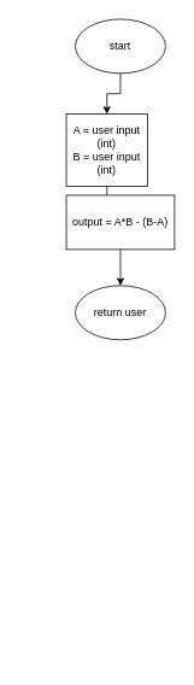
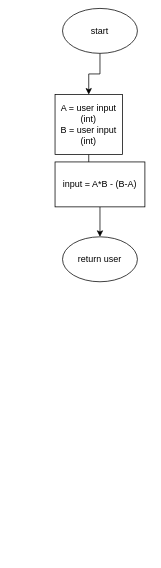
  <mxCell id="0" />
  <mxCell id="1" parent="0" />
  <mxCell id="2" style="edgeStyle=orthogonalEdgeStyle;rounded=0;orthogonalLoop=1;jettySize=auto;html=1;exitX=0.5;exitY=1;exitDx=0;exitDy=0;entryX=0;entryY=0.5;entryDx=0;entryDy=0;" parent="1" edge="1"><mxGeometry relative="1" as="geometry"><mxPoint x="70" y="575" as="targetPoint" /><Array as="points"><mxPoint x="130" y="735" /><mxPoint x="20" y="735" /><mxPoint x="20" y="575" /></Array></mxGeometry></mxCell>
  <mxCell id="3" value="" style="edgeStyle=orthogonalEdgeStyle;rounded=0;orthogonalLoop=1;jettySize=auto;html=1;" edge="1" parent="1" source="4" target="6"><mxGeometry relative="1" as="geometry" /></mxCell>
- <mxCell id="4" value="start" style="ellipse;whiteSpace=wrap;html=1;" parent="1" vertex="1"><mxGeometry x="83" y="20" width="100" height="60" as="geometry" /></mxCell>
+ <mxCell id="4" value="start" style="ellipse;whiteSpace=wrap;html=1;" parent="1" vertex="1"><mxGeometry x="83" y="10" width="100" height="60" as="geometry" /></mxCell>
  <mxCell id="5" value="" style="edgeStyle=orthogonalEdgeStyle;rounded=0;orthogonalLoop=1;jettySize=auto;html=1;" edge="1" parent="1" source="6" target="8"><mxGeometry relative="1" as="geometry" /></mxCell>
  <mxCell id="6" value="A = user input (int)&lt;div&gt;B = user input (int)&lt;/div&gt;" style="rounded=0;whiteSpace=wrap;html=1;" vertex="1" parent="1"><mxGeometry x="73" y="125" width="90" height="80" as="geometry" /></mxCell>
  <mxCell id="7" value="" style="edgeStyle=orthogonalEdgeStyle;rounded=0;orthogonalLoop=1;jettySize=auto;html=1;" edge="1" parent="1" source="8" target="9"><mxGeometry relative="1" as="geometry" /></mxCell>
- <mxCell id="8" value="output = A*B - (B-A)" style="whiteSpace=wrap;html=1;rounded=0;" vertex="1" parent="1"><mxGeometry x="73" y="215" width="120" height="60" as="geometry" /></mxCell>
+ <mxCell id="8" value="input = A*B - (B-A)" style="whiteSpace=wrap;html=1;rounded=0;" vertex="1" parent="1"><mxGeometry x="73" y="215" width="120" height="60" as="geometry" /></mxCell>
  <mxCell id="9" value="return user" style="ellipse;whiteSpace=wrap;html=1;" vertex="1" parent="1"><mxGeometry x="83" y="315" width="100" height="60" as="geometry" /></mxCell>
